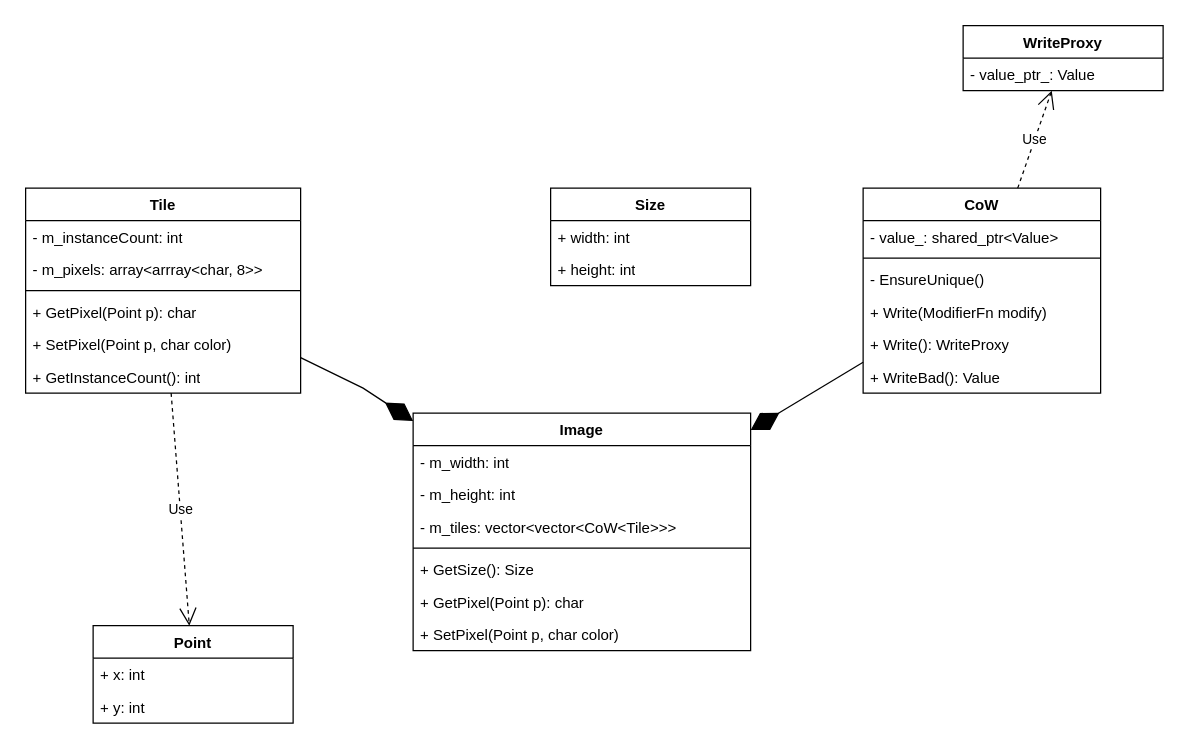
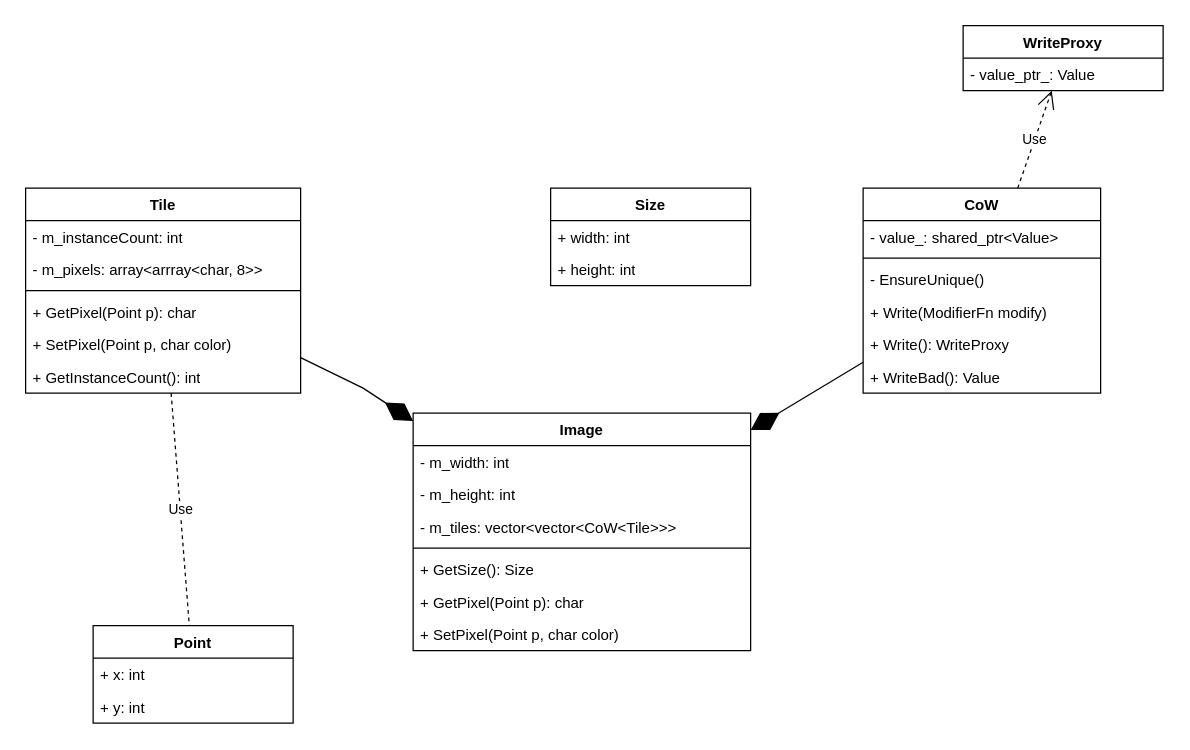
  <mxCell id="0" />
  <mxCell id="1" parent="0" />
  <mxCell id="2" value="Tile" style="swimlane;fontStyle=1;align=center;verticalAlign=top;childLayout=stackLayout;horizontal=1;startSize=26;horizontalStack=0;resizeParent=1;resizeParentMax=0;resizeLast=0;collapsible=1;marginBottom=0;whiteSpace=wrap;html=1;" parent="1" vertex="1"><mxGeometry x="20" y="150" width="220" height="164" as="geometry" /></mxCell>
  <mxCell id="3" value="- m_instanceCount: int" style="text;strokeColor=none;fillColor=none;align=left;verticalAlign=top;spacingLeft=4;spacingRight=4;overflow=hidden;rotatable=0;points=[[0,0.5],[1,0.5]];portConstraint=eastwest;whiteSpace=wrap;html=1;" parent="2" vertex="1"><mxGeometry y="26" width="220" height="26" as="geometry" /></mxCell>
  <mxCell id="4" value="- m_pixels: array&amp;lt;arrray&amp;lt;char, 8&amp;gt;&amp;gt;" style="text;strokeColor=none;fillColor=none;align=left;verticalAlign=top;spacingLeft=4;spacingRight=4;overflow=hidden;rotatable=0;points=[[0,0.5],[1,0.5]];portConstraint=eastwest;whiteSpace=wrap;html=1;" parent="2" vertex="1"><mxGeometry y="52" width="220" height="26" as="geometry" /></mxCell>
  <mxCell id="5" value="" style="line;strokeWidth=1;fillColor=none;align=left;verticalAlign=middle;spacingTop=-1;spacingLeft=3;spacingRight=3;rotatable=0;labelPosition=right;points=[];portConstraint=eastwest;strokeColor=inherit;" parent="2" vertex="1"><mxGeometry y="78" width="220" height="8" as="geometry" /></mxCell>
  <mxCell id="6" value="+ GetPixel(Point p): char" style="text;strokeColor=none;fillColor=none;align=left;verticalAlign=top;spacingLeft=4;spacingRight=4;overflow=hidden;rotatable=0;points=[[0,0.5],[1,0.5]];portConstraint=eastwest;whiteSpace=wrap;html=1;" parent="2" vertex="1"><mxGeometry y="86" width="220" height="26" as="geometry" /></mxCell>
  <mxCell id="7" value="+ SetPixel(Point p, char color)" style="text;strokeColor=none;fillColor=none;align=left;verticalAlign=top;spacingLeft=4;spacingRight=4;overflow=hidden;rotatable=0;points=[[0,0.5],[1,0.5]];portConstraint=eastwest;whiteSpace=wrap;html=1;" parent="2" vertex="1"><mxGeometry y="112" width="220" height="26" as="geometry" /></mxCell>
  <mxCell id="8" value="+ GetInstanceCount(): int" style="text;strokeColor=none;fillColor=none;align=left;verticalAlign=top;spacingLeft=4;spacingRight=4;overflow=hidden;rotatable=0;points=[[0,0.5],[1,0.5]];portConstraint=eastwest;whiteSpace=wrap;html=1;" parent="2" vertex="1"><mxGeometry y="138" width="220" height="26" as="geometry" /></mxCell>
  <mxCell id="9" value="Image" style="swimlane;fontStyle=1;align=center;verticalAlign=top;childLayout=stackLayout;horizontal=1;startSize=26;horizontalStack=0;resizeParent=1;resizeParentMax=0;resizeLast=0;collapsible=1;marginBottom=0;whiteSpace=wrap;html=1;" parent="1" vertex="1"><mxGeometry x="330" y="330" width="270" height="190" as="geometry" /></mxCell>
  <mxCell id="10" value="- m_width: int" style="text;strokeColor=none;fillColor=none;align=left;verticalAlign=top;spacingLeft=4;spacingRight=4;overflow=hidden;rotatable=0;points=[[0,0.5],[1,0.5]];portConstraint=eastwest;whiteSpace=wrap;html=1;" parent="9" vertex="1"><mxGeometry y="26" width="270" height="26" as="geometry" /></mxCell>
  <mxCell id="11" value="- m_height: int" style="text;strokeColor=none;fillColor=none;align=left;verticalAlign=top;spacingLeft=4;spacingRight=4;overflow=hidden;rotatable=0;points=[[0,0.5],[1,0.5]];portConstraint=eastwest;whiteSpace=wrap;html=1;" parent="9" vertex="1"><mxGeometry y="52" width="270" height="26" as="geometry" /></mxCell>
  <mxCell id="12" value="- m_tiles: vector&amp;lt;vector&amp;lt;CoW&amp;lt;Tile&amp;gt;&amp;gt;&amp;gt;" style="text;strokeColor=none;fillColor=none;align=left;verticalAlign=top;spacingLeft=4;spacingRight=4;overflow=hidden;rotatable=0;points=[[0,0.5],[1,0.5]];portConstraint=eastwest;whiteSpace=wrap;html=1;" parent="9" vertex="1"><mxGeometry y="78" width="270" height="26" as="geometry" /></mxCell>
  <mxCell id="13" value="" style="line;strokeWidth=1;fillColor=none;align=left;verticalAlign=middle;spacingTop=-1;spacingLeft=3;spacingRight=3;rotatable=0;labelPosition=right;points=[];portConstraint=eastwest;strokeColor=inherit;" parent="9" vertex="1"><mxGeometry y="104" width="270" height="8" as="geometry" /></mxCell>
  <mxCell id="14" value="+ GetSize(): Size" style="text;strokeColor=none;fillColor=none;align=left;verticalAlign=top;spacingLeft=4;spacingRight=4;overflow=hidden;rotatable=0;points=[[0,0.5],[1,0.5]];portConstraint=eastwest;whiteSpace=wrap;html=1;" parent="9" vertex="1"><mxGeometry y="112" width="270" height="26" as="geometry" /></mxCell>
  <mxCell id="15" value="+ GetPixel(Point p): char" style="text;strokeColor=none;fillColor=none;align=left;verticalAlign=top;spacingLeft=4;spacingRight=4;overflow=hidden;rotatable=0;points=[[0,0.5],[1,0.5]];portConstraint=eastwest;whiteSpace=wrap;html=1;" parent="9" vertex="1"><mxGeometry y="138" width="270" height="26" as="geometry" /></mxCell>
  <mxCell id="16" value="+ SetPixel(Point p, char color)" style="text;strokeColor=none;fillColor=none;align=left;verticalAlign=top;spacingLeft=4;spacingRight=4;overflow=hidden;rotatable=0;points=[[0,0.5],[1,0.5]];portConstraint=eastwest;whiteSpace=wrap;html=1;" parent="9" vertex="1"><mxGeometry y="164" width="270" height="26" as="geometry" /></mxCell>
  <mxCell id="17" value="Size" style="swimlane;fontStyle=1;align=center;verticalAlign=top;childLayout=stackLayout;horizontal=1;startSize=26;horizontalStack=0;resizeParent=1;resizeParentMax=0;resizeLast=0;collapsible=1;marginBottom=0;whiteSpace=wrap;html=1;" parent="1" vertex="1"><mxGeometry x="440" y="150" width="160" height="78" as="geometry" /></mxCell>
  <mxCell id="18" value="+ width: int" style="text;strokeColor=none;fillColor=none;align=left;verticalAlign=top;spacingLeft=4;spacingRight=4;overflow=hidden;rotatable=0;points=[[0,0.5],[1,0.5]];portConstraint=eastwest;whiteSpace=wrap;html=1;" parent="17" vertex="1"><mxGeometry y="26" width="160" height="26" as="geometry" /></mxCell>
  <mxCell id="19" value="+ height: int" style="text;strokeColor=none;fillColor=none;align=left;verticalAlign=top;spacingLeft=4;spacingRight=4;overflow=hidden;rotatable=0;points=[[0,0.5],[1,0.5]];portConstraint=eastwest;whiteSpace=wrap;html=1;" parent="17" vertex="1"><mxGeometry y="52" width="160" height="26" as="geometry" /></mxCell>
  <mxCell id="20" value="Point" style="swimlane;fontStyle=1;align=center;verticalAlign=top;childLayout=stackLayout;horizontal=1;startSize=26;horizontalStack=0;resizeParent=1;resizeParentMax=0;resizeLast=0;collapsible=1;marginBottom=0;whiteSpace=wrap;html=1;" parent="1" vertex="1"><mxGeometry x="74" y="500" width="160" height="78" as="geometry" /></mxCell>
  <mxCell id="21" value="+ x: int" style="text;strokeColor=none;fillColor=none;align=left;verticalAlign=top;spacingLeft=4;spacingRight=4;overflow=hidden;rotatable=0;points=[[0,0.5],[1,0.5]];portConstraint=eastwest;whiteSpace=wrap;html=1;" parent="20" vertex="1"><mxGeometry y="26" width="160" height="26" as="geometry" /></mxCell>
  <mxCell id="22" value="+ y: int" style="text;strokeColor=none;fillColor=none;align=left;verticalAlign=top;spacingLeft=4;spacingRight=4;overflow=hidden;rotatable=0;points=[[0,0.5],[1,0.5]];portConstraint=eastwest;whiteSpace=wrap;html=1;" parent="20" vertex="1"><mxGeometry y="52" width="160" height="26" as="geometry" /></mxCell>
  <mxCell id="23" value="CoW" style="swimlane;fontStyle=1;align=center;verticalAlign=top;childLayout=stackLayout;horizontal=1;startSize=26;horizontalStack=0;resizeParent=1;resizeParentMax=0;resizeLast=0;collapsible=1;marginBottom=0;whiteSpace=wrap;html=1;" parent="1" vertex="1"><mxGeometry x="690" y="150" width="190" height="164" as="geometry" /></mxCell>
  <mxCell id="24" value="- value_: shared_ptr&amp;lt;Value&amp;gt;" style="text;strokeColor=none;fillColor=none;align=left;verticalAlign=top;spacingLeft=4;spacingRight=4;overflow=hidden;rotatable=0;points=[[0,0.5],[1,0.5]];portConstraint=eastwest;whiteSpace=wrap;html=1;" parent="23" vertex="1"><mxGeometry y="26" width="190" height="26" as="geometry" /></mxCell>
  <mxCell id="25" value="" style="line;strokeWidth=1;fillColor=none;align=left;verticalAlign=middle;spacingTop=-1;spacingLeft=3;spacingRight=3;rotatable=0;labelPosition=right;points=[];portConstraint=eastwest;strokeColor=inherit;" parent="23" vertex="1"><mxGeometry y="52" width="190" height="8" as="geometry" /></mxCell>
  <mxCell id="26" value="- EnsureUnique()" style="text;strokeColor=none;fillColor=none;align=left;verticalAlign=top;spacingLeft=4;spacingRight=4;overflow=hidden;rotatable=0;points=[[0,0.5],[1,0.5]];portConstraint=eastwest;whiteSpace=wrap;html=1;" parent="23" vertex="1"><mxGeometry y="60" width="190" height="26" as="geometry" /></mxCell>
  <mxCell id="27" value="+ Write(ModifierFn modify)" style="text;strokeColor=none;fillColor=none;align=left;verticalAlign=top;spacingLeft=4;spacingRight=4;overflow=hidden;rotatable=0;points=[[0,0.5],[1,0.5]];portConstraint=eastwest;whiteSpace=wrap;html=1;" parent="23" vertex="1"><mxGeometry y="86" width="190" height="26" as="geometry" /></mxCell>
  <mxCell id="28" value="+ Write(): WriteProxy" style="text;strokeColor=none;fillColor=none;align=left;verticalAlign=top;spacingLeft=4;spacingRight=4;overflow=hidden;rotatable=0;points=[[0,0.5],[1,0.5]];portConstraint=eastwest;whiteSpace=wrap;html=1;" parent="23" vertex="1"><mxGeometry y="112" width="190" height="26" as="geometry" /></mxCell>
  <mxCell id="29" value="+ WriteBad(): Value" style="text;strokeColor=none;fillColor=none;align=left;verticalAlign=top;spacingLeft=4;spacingRight=4;overflow=hidden;rotatable=0;points=[[0,0.5],[1,0.5]];portConstraint=eastwest;whiteSpace=wrap;html=1;" parent="23" vertex="1"><mxGeometry y="138" width="190" height="26" as="geometry" /></mxCell>
  <mxCell id="30" value="WriteProxy" style="swimlane;fontStyle=1;align=center;verticalAlign=top;childLayout=stackLayout;horizontal=1;startSize=26;horizontalStack=0;resizeParent=1;resizeParentMax=0;resizeLast=0;collapsible=1;marginBottom=0;whiteSpace=wrap;html=1;" parent="1" vertex="1"><mxGeometry x="770" y="20" width="160" height="52" as="geometry" /></mxCell>
  <mxCell id="31" value="- value_ptr_: Value" style="text;strokeColor=none;fillColor=none;align=left;verticalAlign=top;spacingLeft=4;spacingRight=4;overflow=hidden;rotatable=0;points=[[0,0.5],[1,0.5]];portConstraint=eastwest;whiteSpace=wrap;html=1;" parent="30" vertex="1"><mxGeometry y="26" width="160" height="26" as="geometry" /></mxCell>
  <mxCell id="32" value="" style="endArrow=diamondThin;endFill=1;endSize=24;html=1;rounded=0;" parent="1" source="2" target="9" edge="1"><mxGeometry width="160" relative="1" as="geometry"><mxPoint x="100" y="390" as="sourcePoint" /><mxPoint x="340" y="210" as="targetPoint" /><Array as="points"><mxPoint x="290" y="310" /></Array></mxGeometry></mxCell>
  <mxCell id="33" value="" style="endArrow=diamondThin;endFill=1;endSize=24;html=1;rounded=0;" parent="1" source="23" target="9" edge="1"><mxGeometry width="160" relative="1" as="geometry"><mxPoint x="500" y="200" as="sourcePoint" /><mxPoint x="660" y="200" as="targetPoint" /></mxGeometry></mxCell>
- <mxCell id="34" value="Use" style="endArrow=open;endSize=12;dashed=1;html=1;rounded=0;" parent="1" source="2" target="20" edge="1"><mxGeometry width="160" relative="1" as="geometry"><mxPoint x="290" y="240" as="sourcePoint" /><mxPoint x="450" y="240" as="targetPoint" /></mxGeometry></mxCell>
+ <mxCell id="34" value="Use" style="endArrow=none;endSize=12;dashed=1;html=1;rounded=0;" parent="1" source="2" target="20" edge="1"><mxGeometry width="160" relative="1" as="geometry"><mxPoint x="290" y="240" as="sourcePoint" /><mxPoint x="450" y="240" as="targetPoint" /></mxGeometry></mxCell>
  <mxCell id="35" value="Use" style="endArrow=open;endSize=12;dashed=1;html=1;rounded=0;" parent="1" source="23" target="30" edge="1"><mxGeometry width="160" relative="1" as="geometry"><mxPoint x="510" y="250" as="sourcePoint" /><mxPoint x="670" y="250" as="targetPoint" /></mxGeometry></mxCell>
